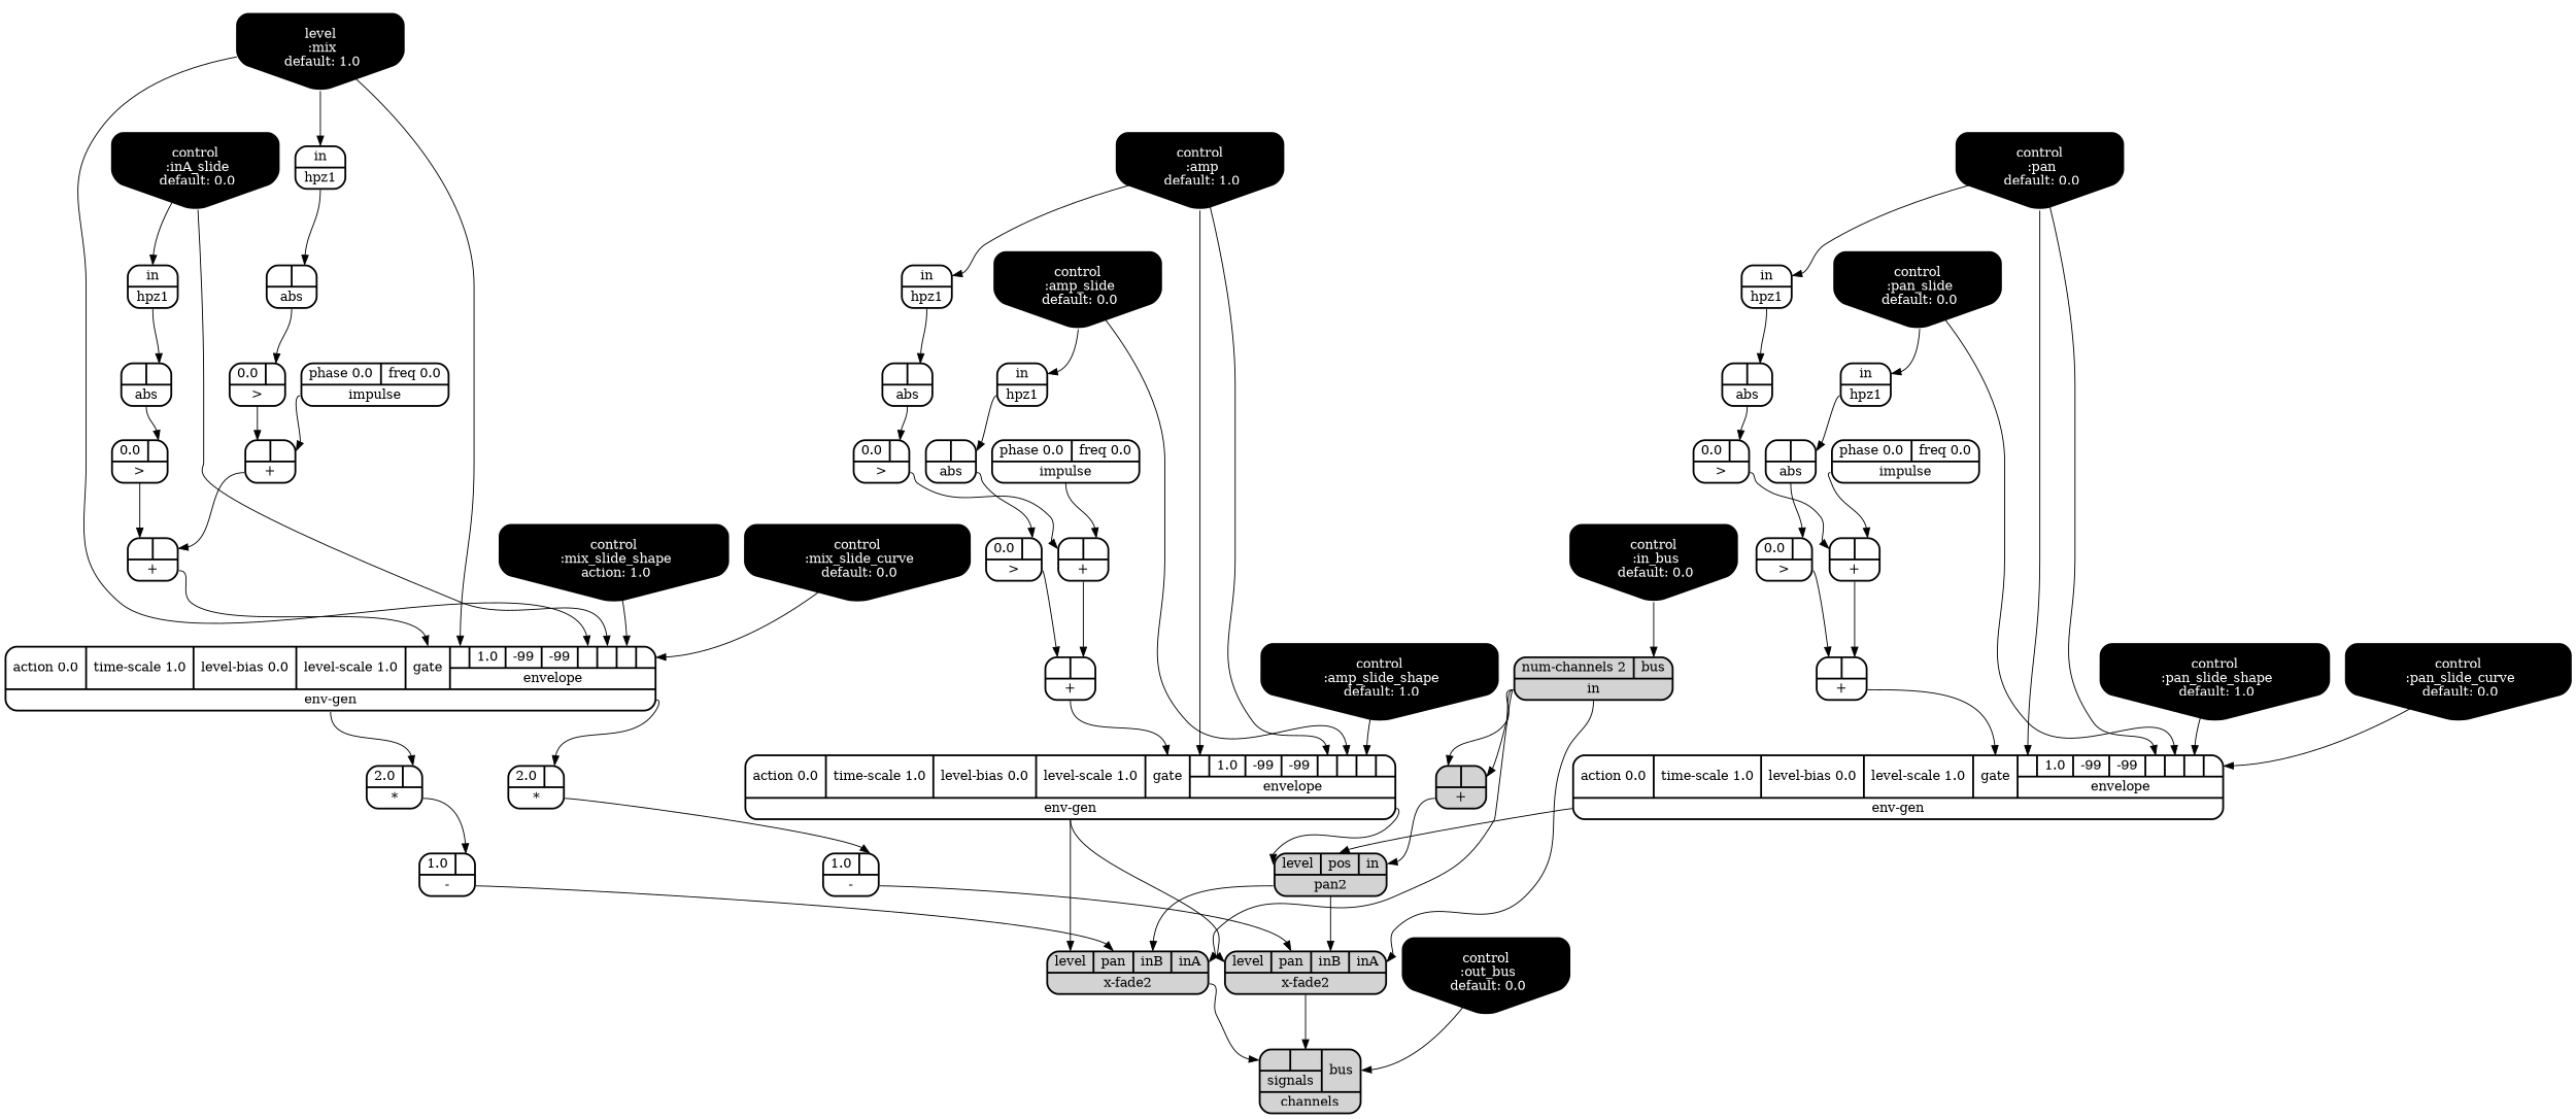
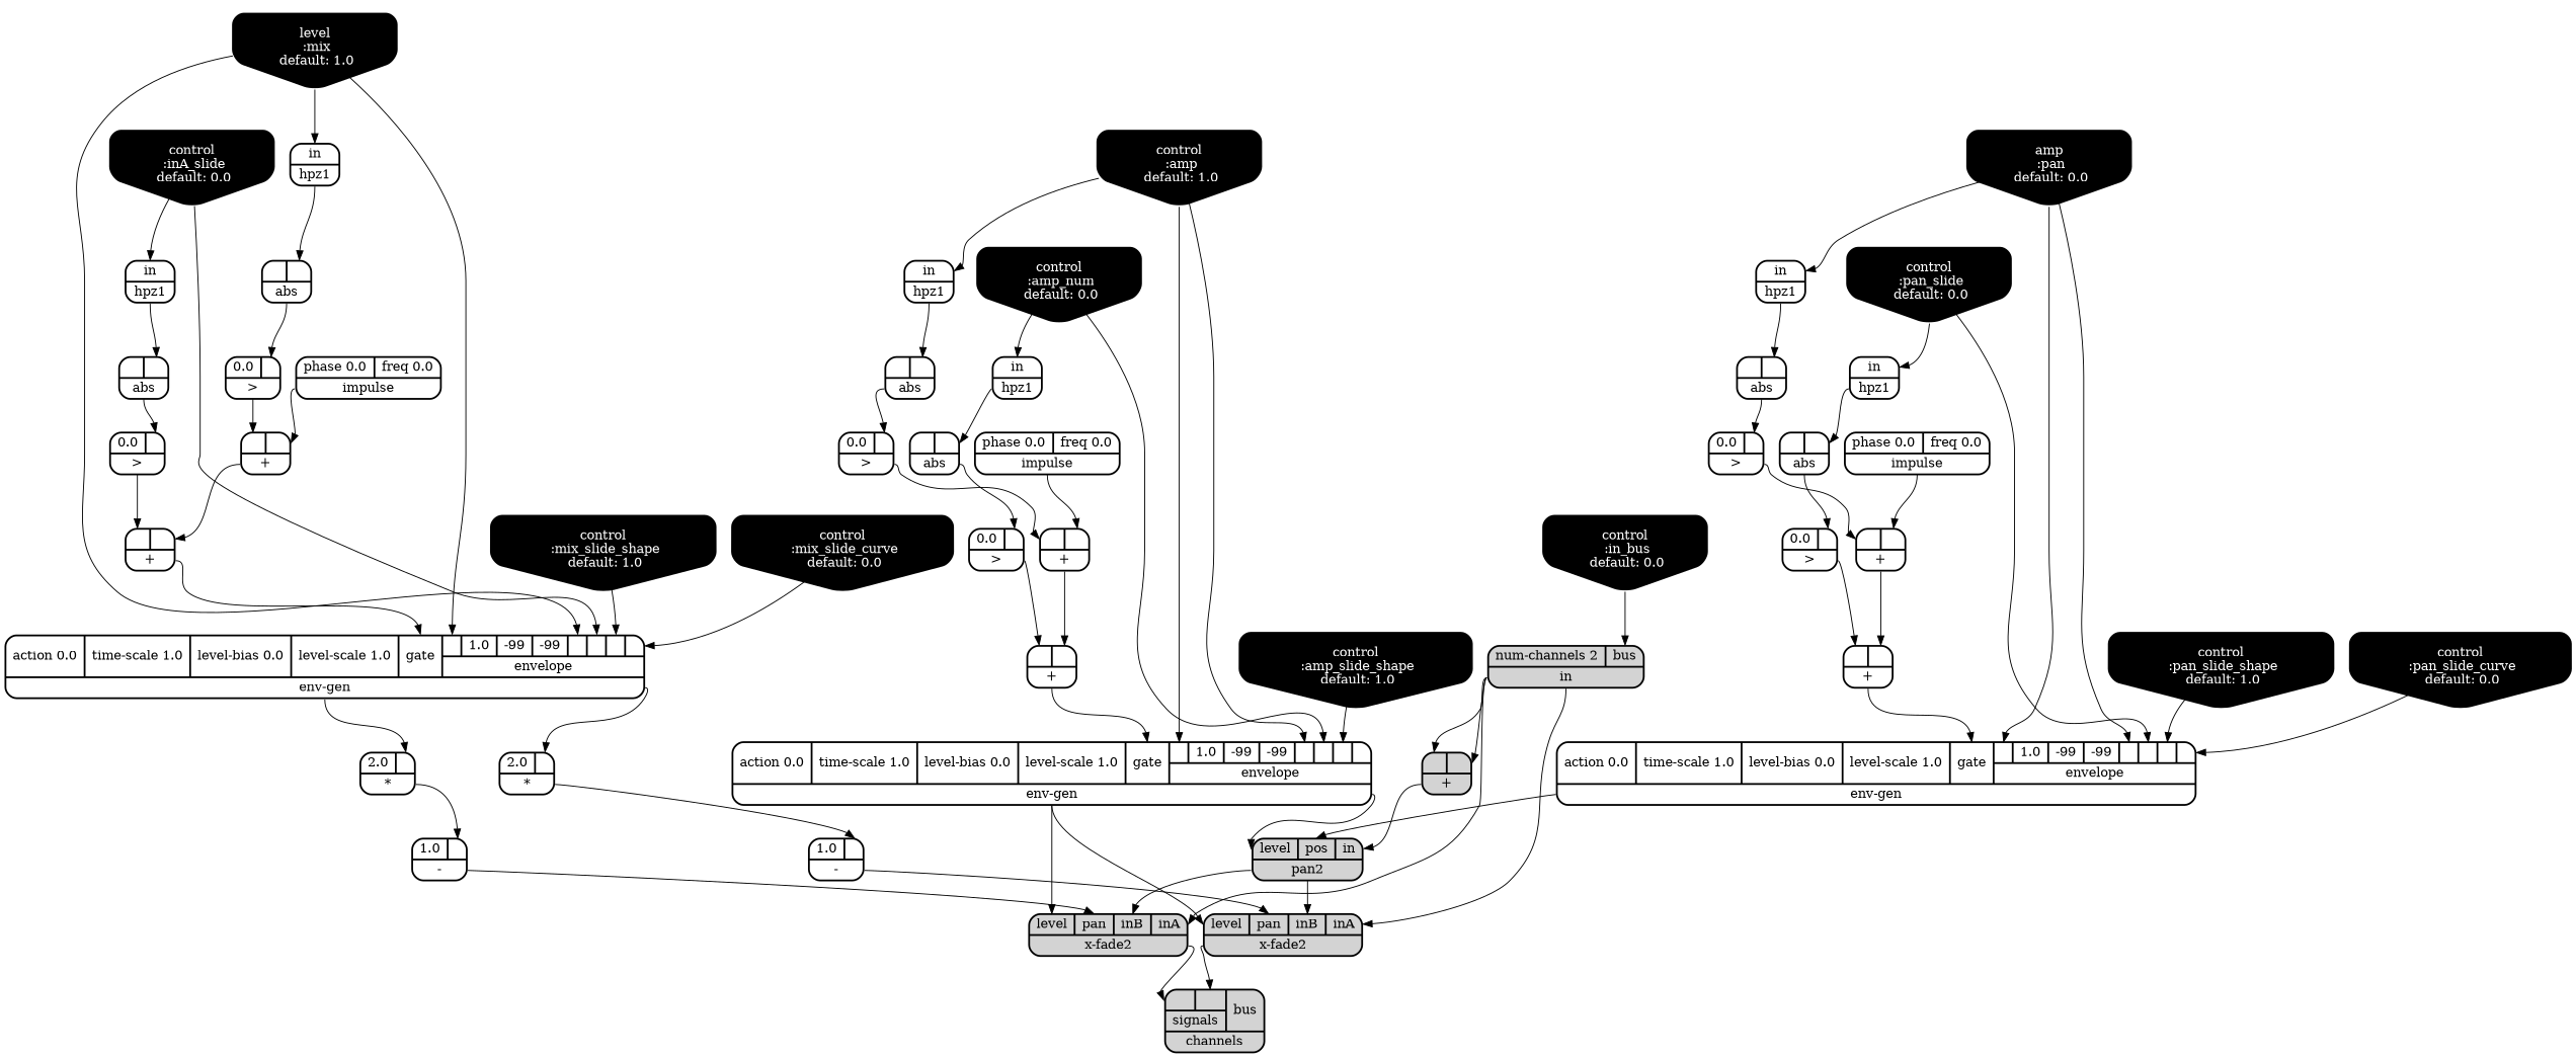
  digraph {
    node [rankdir=LR shape=record style="bold, rounded"]
    edge [headport=a tailport=__UG_NAME__]
    n1 [label="{{ <b> 2.0|<a> } |<__UG_NAME__>* }"]
    n2 [label="{{ <b> 1.0|<a> } |<__UG_NAME__>- }"]
    n3 [label="{{ <level> level|<pan> pan|<inb> inB|<ina> inA} |<__UG_NAME__>x-fade2 }" style="filled, bold, rounded"]
    n4 [label="{{ <b> 2.0|<a> } |<__UG_NAME__>* }"]
    n5 [label="{{ <b> 1.0|<a> } |<__UG_NAME__>- }"]
    n6 [label="{{ <level> level|<pan> pan|<inb> inB|<ina> inA} |<__UG_NAME__>x-fade2 }" style="filled, bold, rounded"]
    n7 [label="{{ <b> |<a> } |<__UG_NAME__>+ }"]
    n8 [label="{{ <b> |<a> } |<__UG_NAME__>+ }"]
    n9 [label="{{ <action> action 0.0|<time____scale> time-scale 1.0|<level____bias> level-bias 0.0|<level____scale> level-scale 1.0|<gate> gate|{{<envelope___control___0>|1.0|-99|-99|<envelope___control___4>|<envelope___control___5>|<envelope___control___6>|<envelope___control___7>}|envelope}} |<__UG_NAME__>env-gen }"]
    n10 [label="{{ <b> |<a> } |<__UG_NAME__>+ }" style="filled, bold, rounded"]
    n11 [label="{{ <level> level|<pos> pos|<in> in} |<__UG_NAME__>pan2 }" style="filled, bold, rounded"]
    n12 [label="{{ <b> |<a> } |<__UG_NAME__>+ }"]
    n13 [label="{{ <b> |<a> } |<__UG_NAME__>+ }"]
    n14 [label="{{ <action> action 0.0|<time____scale> time-scale 1.0|<level____bias> level-bias 0.0|<level____scale> level-scale 1.0|<gate> gate|{{<envelope___control___0>|1.0|-99|-99|<envelope___control___4>|<envelope___control___5>|<envelope___control___6>|<envelope___control___7>}|envelope}} |<__UG_NAME__>env-gen }"]
    n15 [label="{{ <b> |<a> } |<__UG_NAME__>+ }"]
    n16 [label="{{ <b> |<a> } |<__UG_NAME__>+ }"]
    n17 [label="{{ <action> action 0.0|<time____scale> time-scale 1.0|<level____bias> level-bias 0.0|<level____scale> level-scale 1.0|<gate> gate|{{<envelope___control___0>|1.0|-99|-99|<envelope___control___4>|<envelope___control___5>|<envelope___control___6>|<envelope___control___7>}|envelope}} |<__UG_NAME__>env-gen }"]
    n18 [label="{{ {{<signals___x____fade2___0>|<signals___x____fade2___1>}|signals}|<bus> bus} |<__UG_NAME__>channels }" style="filled, bold, rounded"]
    n19 [label="{{ <b> 0.0|<a> } |<__UG_NAME__>\> }"]
    n20 [label="{{ <b> 0.0|<a> } |<__UG_NAME__>\> }"]
    n21 [label="{{ <b> 0.0|<a> } |<__UG_NAME__>\> }"]
    n22 [label="{{ <b> 0.0|<a> } |<__UG_NAME__>\> }"]
    n23 [label="{{ <b> 0.0|<a> } |<__UG_NAME__>\> }"]
    n24 [label="{{ <b> 0.0|<a> } |<__UG_NAME__>\> }"]
    n25 [label="{{ <b> |<a> } |<__UG_NAME__>abs }"]
    n26 [label="{{ <b> |<a> } |<__UG_NAME__>abs }"]
    n27 [label="{{ <b> |<a> } |<__UG_NAME__>abs }"]
    n28 [label="{{ <b> |<a> } |<__UG_NAME__>abs }"]
    n29 [label="{{ <b> |<a> } |<__UG_NAME__>abs }"]
    n30 [label="{{ <b> |<a> } |<__UG_NAME__>abs }"]
    n31 [fillcolor=black fontcolor=white label="control\n :amp\n default: 1.0" shape=invhouse style="rounded, filled, bold" rankdir=""]
    n32 [label="{{ <in> in} |<__UG_NAME__>hpz1 }"]
-   n33 [fillcolor=black fontcolor=white label="control\n :amp_slide\n default: 0.0" shape=invhouse style="rounded, filled, bold" rankdir=""]
+   n33 [fillcolor=black fontcolor=white label="control\n :amp_num\n default: 0.0" shape=invhouse style="rounded, filled, bold" rankdir=""]
    n34 [label="{{ <in> in} |<__UG_NAME__>hpz1 }"]
    n35 [fillcolor=black fontcolor=white label="control\n :amp_slide_shape\n default: 1.0" shape=invhouse style="rounded, filled, bold" rankdir=""]
    n36 [fillcolor=black fontcolor=white label="level\n :mix\n default: 1.0" shape=invhouse style="rounded, filled, bold" rankdir=""]
    n37 [label="{{ <in> in} |<__UG_NAME__>hpz1 }"]
    n38 [fillcolor=black fontcolor=white label="control\n :inA_slide\n default: 0.0" shape=invhouse style="rounded, filled, bold" rankdir=""]
    n39 [label="{{ <in> in} |<__UG_NAME__>hpz1 }"]
-   n40 [fillcolor=black fontcolor=white label="control\n :mix_slide_shape\n action: 1.0" shape=invhouse style="rounded, filled, bold" rankdir=""]
+   n40 [fillcolor=black fontcolor=white label="control\n :mix_slide_shape\n default: 1.0" shape=invhouse style="rounded, filled, bold" rankdir=""]
    n41 [fillcolor=black fontcolor=white label="control\n :mix_slide_curve\n default: 0.0" shape=invhouse style="rounded, filled, bold" rankdir=""]
-   n42 [fillcolor=black fontcolor=white label="control\n :pan\n default: 0.0" shape=invhouse style="rounded, filled, bold" rankdir=""]
+   n42 [fillcolor=black fontcolor=white label="amp\n :pan\n default: 0.0" shape=invhouse style="rounded, filled, bold" rankdir=""]
    n43 [label="{{ <in> in} |<__UG_NAME__>hpz1 }"]
    n44 [fillcolor=black fontcolor=white label="control\n :pan_slide\n default: 0.0" shape=invhouse style="rounded, filled, bold" rankdir=""]
    n45 [label="{{ <in> in} |<__UG_NAME__>hpz1 }"]
    n46 [fillcolor=black fontcolor=white label="control\n :pan_slide_shape\n default: 1.0" shape=invhouse style="rounded, filled, bold" rankdir=""]
    n47 [fillcolor=black fontcolor=white label="control\n :pan_slide_curve\n default: 0.0" shape=invhouse style="rounded, filled, bold" rankdir=""]
    n48 [fillcolor=black fontcolor=white label="control\n :in_bus\n default: 0.0" shape=invhouse style="rounded, filled, bold" rankdir=""]
    n49 [label="{{ <num____channels> num-channels 2|<bus> bus} |<__UG_NAME__>in }" style="filled, bold, rounded"]
-   n50 [fillcolor=black fontcolor=white label="control\n :out_bus\n default: 0.0" shape=invhouse style="rounded, filled, bold" rankdir=""]
    n51 [label="{{ <phase> phase 0.0|<freq> freq 0.0} |<__UG_NAME__>impulse }"]
    n52 [label="{{ <phase> phase 0.0|<freq> freq 0.0} |<__UG_NAME__>impulse }"]
    n53 [label="{{ <phase> phase 0.0|<freq> freq 0.0} |<__UG_NAME__>impulse }"]
    n1 -> n2
    n2 -> n3 [headport=pan]
    n3 -> n18 [headport=signals___x____fade2___0]
    n4 -> n5
    n5 -> n6 [headport=pan]
    n6 -> n18 [headport=signals___x____fade2___1]
    n7 -> n8
    n8 -> n9 [headport=gate]
    n9 -> n1
    n9 -> n4
    n10 -> n11 [headport=in]
    n11 -> n3 [headport=inb]
    n11 -> n6 [headport=inb]
    n12 -> n13
    n13 -> n14 [headport=gate]
    n14 -> n11 [headport=pos]
    n15 -> n16
    n16 -> n17 [headport=gate]
    n17 -> n3 [headport=level]
    n17 -> n6 [headport=level]
    n17 -> n11 [headport=level]
    n19 -> n7 [headport=b]
    n20 -> n8 [headport=b]
    n21 -> n12 [headport=b]
    n22 -> n13 [headport=b]
    n23 -> n15 [headport=b]
    n24 -> n16 [headport=b]
    n25 -> n19
    n26 -> n20
    n27 -> n21
    n28 -> n22
    n29 -> n23
    n30 -> n24
    n31 -> n17 [headport=envelope___control___0]
    n31 -> n17 [headport=envelope___control___4]
    n31 -> n32 [headport=in]
    n32 -> n29
    n33 -> n17 [headport=envelope___control___5]
    n33 -> n34 [headport=in]
    n34 -> n30
    n35 -> n17 [headport=envelope___control___6]
    n36 -> n9 [headport=envelope___control___0]
    n36 -> n9 [headport=envelope___control___4]
    n36 -> n37 [headport=in]
    n37 -> n25
    n38 -> n9 [headport=envelope___control___5]
    n38 -> n39 [headport=in]
    n39 -> n26
    n40 -> n9 [headport=envelope___control___6]
    n41 -> n9 [headport=envelope___control___7]
    n42 -> n14 [headport=envelope___control___0]
    n42 -> n14 [headport=envelope___control___4]
    n42 -> n43 [headport=in]
    n43 -> n27
    n44 -> n14 [headport=envelope___control___5]
    n44 -> n45 [headport=in]
    n45 -> n28
    n46 -> n14 [headport=envelope___control___6]
    n47 -> n14 [headport=envelope___control___7]
    n48 -> n49 [headport=bus]
    n49 -> n3 [headport=ina]
    n49 -> n6 [headport=ina]
    n49 -> n10
    n49 -> n10 [headport=b]
-   n50 -> n18 [headport=bus]
    n51 -> n7
    n52 -> n12
    n53 -> n15
  }
